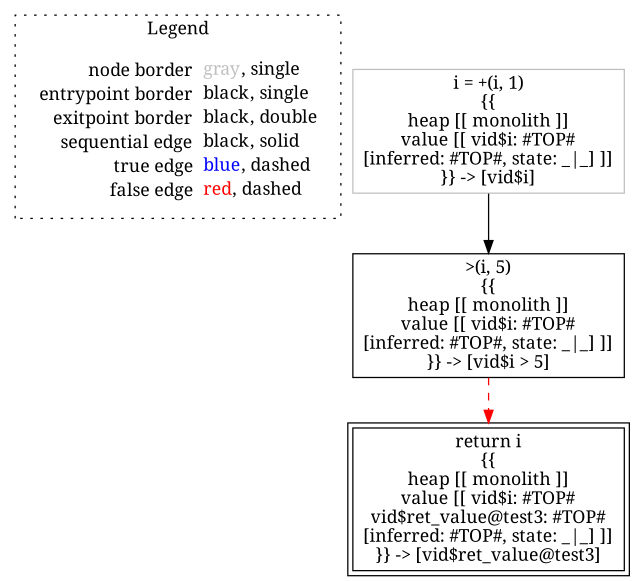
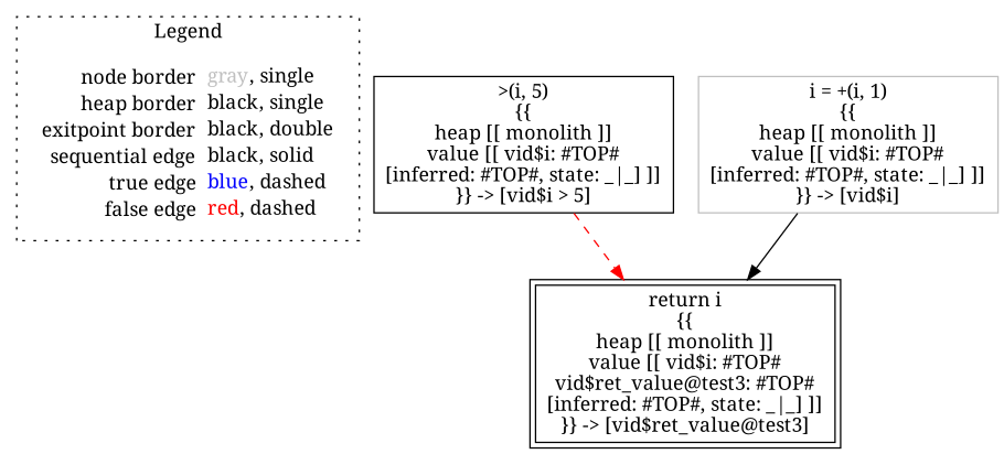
  digraph {
    fontname="Noto Serif"
    node [fontname="Noto Serif" shape=rect color=black]
    edge [fontname="Noto Serif"]
-   n1 [label=<<table border="0" cellpadding="2" cellspacing="0" cellborder="0"><tr><td align="right">node border&nbsp;</td><td align="left"><font color="gray">gray</font>, single</td></tr><tr><td align="right">entrypoint border&nbsp;</td><td align="left"><font color="black">black</font>, single</td></tr><tr><td align="right">exitpoint border&nbsp;</td><td align="left"><font color="black">black</font>, double</td></tr><tr><td align="right">sequential edge&nbsp;</td><td align="left"><font color="black">black</font>, solid</td></tr><tr><td align="right">true edge&nbsp;</td><td align="left"><font color="blue">blue</font>, dashed</td></tr><tr><td align="right">false edge&nbsp;</td><td align="left"><font color="red">red</font>, dashed</td></tr></table>> shape=plaintext color=""]
+   n1 [label=<<table border="0" cellpadding="2" cellspacing="0" cellborder="0"><tr><td align="right">node border&nbsp;</td><td align="left"><font color="gray">gray</font>, single</td></tr><tr><td align="right">heap border&nbsp;</td><td align="left"><font color="black">black</font>, single</td></tr><tr><td align="right">exitpoint border&nbsp;</td><td align="left"><font color="black">black</font>, double</td></tr><tr><td align="right">sequential edge&nbsp;</td><td align="left"><font color="black">black</font>, solid</td></tr><tr><td align="right">true edge&nbsp;</td><td align="left"><font color="blue">blue</font>, dashed</td></tr><tr><td align="right">false edge&nbsp;</td><td align="left"><font color="red">red</font>, dashed</td></tr></table>> shape=plaintext color=""]
    n2 [label=<&gt;(i, 5)<BR/>{{<BR/>heap [[ monolith ]]<BR/>value [[ vid$i: #TOP#<BR/>[inferred: #TOP#, state: _|_] ]]<BR/>}} -&gt; [vid$i &gt; 5]>]
    n3 [label=<return i<BR/>{{<BR/>heap [[ monolith ]]<BR/>value [[ vid$i: #TOP#<BR/>vid$ret_value@test3: #TOP#<BR/>[inferred: #TOP#, state: _|_] ]]<BR/>}} -&gt; [vid$ret_value@test3]> peripheries=2]
    n4 [color=gray label=<i = +(i, 1)<BR/>{{<BR/>heap [[ monolith ]]<BR/>value [[ vid$i: #TOP#<BR/>[inferred: #TOP#, state: _|_] ]]<BR/>}} -&gt; [vid$i]>]
    subgraph cluster_1 {
      label=Legend
      style=dotted
      n1
    }
    n2 -> n3 [color=red style=dashed]
-   n4 -> n2 [color=black]
+   n4 -> n3 [color=black]
  }
